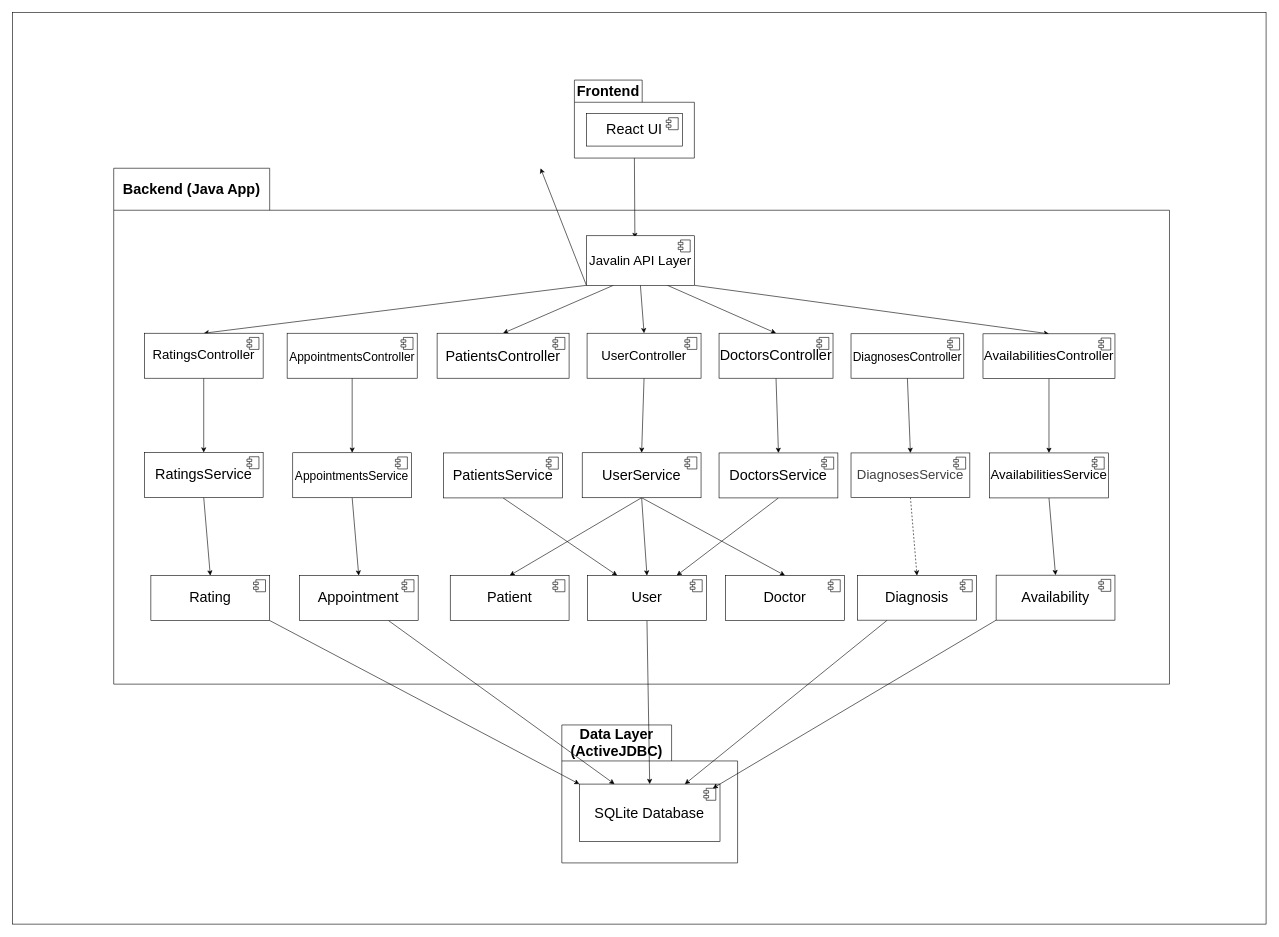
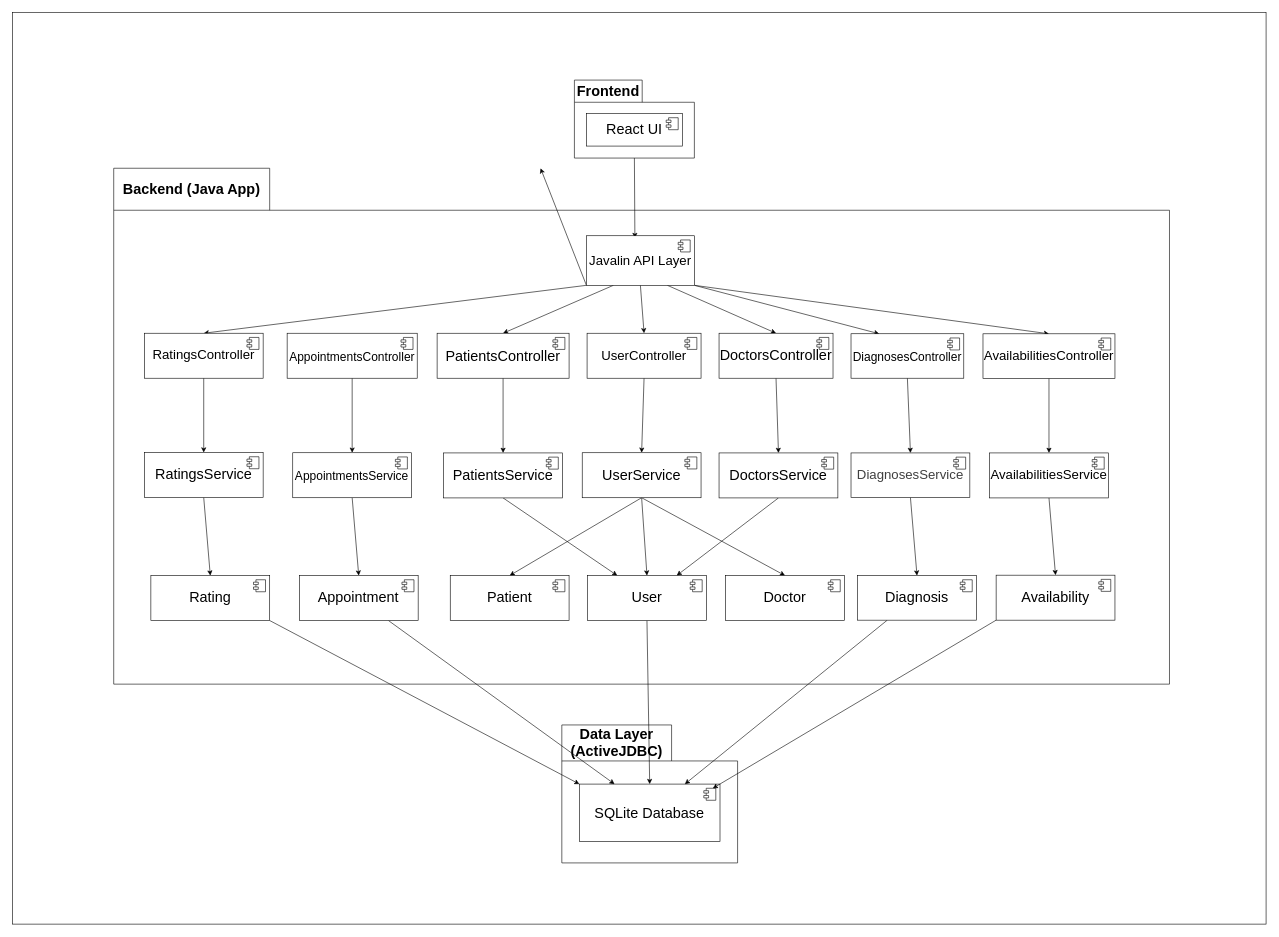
  <mxCell id="0" />
  <mxCell id="1" parent="0" />
  <mxCell id="2" value="" style="rounded=0;whiteSpace=wrap;html=1;movable=1;resizable=1;rotatable=1;deletable=1;editable=1;locked=0;connectable=1;" vertex="1" parent="1"><mxGeometry x="20" y="20" width="2090" height="1520" as="geometry" /></mxCell>
  <mxCell id="3" value="&lt;font style=&quot;font-size: 24px;&quot;&gt;Frontend&lt;/font&gt;" style="shape=folder;fontStyle=1;tabWidth=113;tabHeight=37;tabPosition=left;html=1;boundedLbl=1;labelInHeader=1;container=1;collapsible=0;whiteSpace=wrap;movable=1;resizable=1;rotatable=1;deletable=1;editable=1;locked=0;connectable=1;" vertex="1" parent="1"><mxGeometry x="957" y="133" width="200" height="130" as="geometry" /></mxCell>
  <mxCell id="4" value="" style="html=1;strokeColor=none;resizeWidth=1;resizeHeight=1;fillColor=none;part=1;connectable=1;allowArrows=0;deletable=1;whiteSpace=wrap;movable=1;resizable=1;rotatable=1;editable=1;locked=0;" vertex="1" parent="3"><mxGeometry width="200" height="91" relative="1" as="geometry"><mxPoint y="30" as="offset" /></mxGeometry></mxCell>
  <mxCell id="5" value="&lt;font style=&quot;font-size: 24px;&quot;&gt;React UI&lt;/font&gt;" style="html=1;dropTarget=0;whiteSpace=wrap;movable=1;resizable=1;rotatable=1;deletable=1;editable=1;locked=0;connectable=1;" vertex="1" parent="3"><mxGeometry x="20" y="55.72" width="160" height="54.28" as="geometry" /></mxCell>
  <mxCell id="6" value="" style="shape=module;jettyWidth=8;jettyHeight=4;movable=1;resizable=1;rotatable=1;deletable=1;editable=1;locked=0;connectable=1;" vertex="1" parent="5"><mxGeometry x="1" width="20" height="20" relative="1" as="geometry"><mxPoint x="-27" y="7" as="offset" /></mxGeometry></mxCell>
  <mxCell id="7" value="&lt;font style=&quot;font-size: 24px;&quot;&gt;Backend (Java App)&lt;/font&gt;" style="shape=folder;fontStyle=1;tabWidth=260;tabHeight=70;tabPosition=left;html=1;boundedLbl=1;labelInHeader=1;container=0;collapsible=0;whiteSpace=wrap;movable=1;resizable=1;rotatable=1;deletable=1;editable=1;locked=0;connectable=1;" vertex="1" parent="1"><mxGeometry x="189" y="280" width="1760" height="860" as="geometry" /></mxCell>
  <mxCell id="8" style="edgeStyle=none;html=1;exitX=0.5;exitY=1;exitDx=0;exitDy=0;exitPerimeter=0;entryX=0.449;entryY=0.046;entryDx=0;entryDy=0;entryPerimeter=0;" edge="1" parent="1" source="3" target="26"><mxGeometry relative="1" as="geometry" /></mxCell>
  <mxCell id="9" value="&lt;font style=&quot;font-size: 24px;&quot;&gt;Data Layer (ActiveJDBC)&lt;/font&gt;" style="shape=folder;fontStyle=1;tabWidth=183;tabHeight=60;tabPosition=left;html=1;boundedLbl=1;labelInHeader=1;container=1;collapsible=0;whiteSpace=wrap;movable=1;resizable=1;rotatable=1;deletable=1;editable=1;locked=0;connectable=1;" vertex="1" parent="1"><mxGeometry x="936" y="1208" width="293" height="230" as="geometry" /></mxCell>
  <mxCell id="10" value="" style="html=1;strokeColor=none;resizeWidth=1;resizeHeight=1;fillColor=none;part=1;connectable=1;allowArrows=0;deletable=1;whiteSpace=wrap;movable=1;resizable=1;rotatable=1;editable=1;locked=0;" vertex="1" parent="9"><mxGeometry width="293.0" height="161.0" relative="1" as="geometry"><mxPoint y="30" as="offset" /></mxGeometry></mxCell>
  <mxCell id="11" value="&lt;font style=&quot;font-size: 24px;&quot;&gt;SQLite Database&lt;/font&gt;" style="html=1;dropTarget=0;whiteSpace=wrap;movable=1;resizable=1;rotatable=1;deletable=1;editable=1;locked=0;connectable=1;" vertex="1" parent="9"><mxGeometry x="29.3" y="98.582" width="234.4" height="96.034" as="geometry" /></mxCell>
  <mxCell id="12" value="" style="shape=module;jettyWidth=8;jettyHeight=4;movable=1;resizable=1;rotatable=1;deletable=1;editable=1;locked=0;connectable=1;" vertex="1" parent="11"><mxGeometry x="1" width="20" height="20" relative="1" as="geometry"><mxPoint x="-27" y="7" as="offset" /></mxGeometry></mxCell>
  <mxCell id="13" style="edgeStyle=none;html=1;exitX=1;exitY=1;exitDx=0;exitDy=0;entryX=0;entryY=0;entryDx=0;entryDy=0;" edge="1" parent="1" source="72" target="11"><mxGeometry relative="1" as="geometry" /></mxCell>
  <mxCell id="14" style="edgeStyle=none;html=1;exitX=0.75;exitY=1;exitDx=0;exitDy=0;entryX=0.25;entryY=0;entryDx=0;entryDy=0;" edge="1" parent="1" source="74" target="11"><mxGeometry relative="1" as="geometry" /></mxCell>
  <mxCell id="15" style="edgeStyle=none;html=1;exitX=0.5;exitY=1;exitDx=0;exitDy=0;entryX=0.5;entryY=0;entryDx=0;entryDy=0;" edge="1" parent="1" source="78" target="11"><mxGeometry relative="1" as="geometry" /></mxCell>
  <mxCell id="16" style="edgeStyle=none;html=1;exitX=0;exitY=1;exitDx=0;exitDy=0;entryX=0.75;entryY=0;entryDx=0;entryDy=0;" edge="1" parent="1" source="84" target="12"><mxGeometry relative="1" as="geometry" /></mxCell>
  <mxCell id="17" style="edgeStyle=none;html=1;exitX=0.25;exitY=1;exitDx=0;exitDy=0;entryX=0.75;entryY=0;entryDx=0;entryDy=0;" edge="1" parent="1" source="82" target="11"><mxGeometry relative="1" as="geometry" /></mxCell>
  <mxCell id="18" value="" style="html=1;strokeColor=none;resizeWidth=1;resizeHeight=1;fillColor=none;part=1;connectable=1;allowArrows=0;deletable=1;whiteSpace=wrap;movable=1;resizable=1;rotatable=1;editable=1;locked=0;" vertex="1" parent="1"><mxGeometry x="220" y="310" width="1760" height="780" as="geometry"><mxPoint y="30" as="offset" /></mxGeometry></mxCell>
  <mxCell id="19" style="edgeStyle=none;html=1;exitX=0;exitY=1;exitDx=0;exitDy=0;entryX=0.5;entryY=0;entryDx=0;entryDy=0;" edge="1" parent="1" source="26" target="29"><mxGeometry relative="1" as="geometry" /></mxCell>
  <mxCell id="20" style="edgeStyle=none;html=1;exitX=0;exitY=1;exitDx=0;exitDy=0;" edge="1" parent="1" source="26" target="7"><mxGeometry relative="1" as="geometry" /></mxCell>
  <mxCell id="21" style="edgeStyle=none;html=1;exitX=0.25;exitY=1;exitDx=0;exitDy=0;entryX=0.5;entryY=0;entryDx=0;entryDy=0;" edge="1" parent="1" source="26" target="35"><mxGeometry relative="1" as="geometry" /></mxCell>
  <mxCell id="22" style="edgeStyle=none;html=1;exitX=0.5;exitY=1;exitDx=0;exitDy=0;entryX=0.5;entryY=0;entryDx=0;entryDy=0;" edge="1" parent="1" source="26" target="38"><mxGeometry relative="1" as="geometry" /></mxCell>
  <mxCell id="23" style="edgeStyle=none;html=1;exitX=0.75;exitY=1;exitDx=0;exitDy=0;entryX=0.5;entryY=0;entryDx=0;entryDy=0;" edge="1" parent="1" source="26" target="41"><mxGeometry relative="1" as="geometry" /></mxCell>
+ <mxCell id="24" style="edgeStyle=none;html=1;exitX=1;exitY=1;exitDx=0;exitDy=0;entryX=0.25;entryY=0;entryDx=0;entryDy=0;" edge="1" parent="1" source="26" target="44"><mxGeometry relative="1" as="geometry" /></mxCell>
  <mxCell id="25" style="edgeStyle=none;html=1;exitX=1;exitY=1;exitDx=0;exitDy=0;entryX=0.5;entryY=0;entryDx=0;entryDy=0;" edge="1" parent="1" source="26" target="47"><mxGeometry relative="1" as="geometry" /></mxCell>
  <mxCell id="26" value="&lt;font style=&quot;font-size: 22px;&quot;&gt;Javalin API Layer&lt;/font&gt;" style="html=1;dropTarget=0;whiteSpace=wrap;" vertex="1" parent="1"><mxGeometry x="977" y="392.499" width="180" height="82.634" as="geometry" /></mxCell>
  <mxCell id="27" value="" style="shape=module;jettyWidth=8;jettyHeight=4;" vertex="1" parent="26"><mxGeometry x="1" width="20" height="20" relative="1" as="geometry"><mxPoint x="-27" y="7" as="offset" /></mxGeometry></mxCell>
  <mxCell id="28" style="edgeStyle=none;html=1;exitX=0.5;exitY=1;exitDx=0;exitDy=0;entryX=0.5;entryY=0;entryDx=0;entryDy=0;" edge="1" parent="1" source="29" target="56"><mxGeometry relative="1" as="geometry" /></mxCell>
  <mxCell id="29" value="&lt;font style=&quot;font-size: 22px;&quot;&gt;RatingsController&lt;/font&gt;" style="html=1;dropTarget=0;whiteSpace=wrap;" vertex="1" parent="1"><mxGeometry x="240" y="554.998" width="198.1" height="74.996" as="geometry" /></mxCell>
  <mxCell id="30" value="" style="shape=module;jettyWidth=8;jettyHeight=4;" vertex="1" parent="29"><mxGeometry x="1" width="20" height="20" relative="1" as="geometry"><mxPoint x="-27" y="7" as="offset" /></mxGeometry></mxCell>
  <mxCell id="31" style="edgeStyle=none;html=1;exitX=0.5;exitY=1;exitDx=0;exitDy=0;entryX=0.5;entryY=0;entryDx=0;entryDy=0;" edge="1" parent="1" source="32" target="53"><mxGeometry relative="1" as="geometry" /></mxCell>
  <mxCell id="32" value="&lt;font style=&quot;font-size: 20px;&quot;&gt;AppointmentsController&lt;/font&gt;" style="html=1;dropTarget=0;whiteSpace=wrap;" vertex="1" parent="1"><mxGeometry x="478.1" y="555.007" width="216.83" height="74.996" as="geometry" /></mxCell>
  <mxCell id="33" value="" style="shape=module;jettyWidth=8;jettyHeight=4;" vertex="1" parent="32"><mxGeometry x="1" width="20" height="20" relative="1" as="geometry"><mxPoint x="-27" y="7" as="offset" /></mxGeometry></mxCell>
+ <mxCell id="34" style="edgeStyle=none;html=1;exitX=0.5;exitY=1;exitDx=0;exitDy=0;entryX=0.5;entryY=0;entryDx=0;entryDy=0;" edge="1" parent="1" source="35" target="50"><mxGeometry relative="1" as="geometry" /></mxCell>
  <mxCell id="35" value="&lt;font style=&quot;font-size: 24px;&quot;&gt;PatientsController&lt;/font&gt;" style="html=1;dropTarget=0;whiteSpace=wrap;" vertex="1" parent="1"><mxGeometry x="728.1" y="555.007" width="220" height="74.996" as="geometry" /></mxCell>
  <mxCell id="36" value="" style="shape=module;jettyWidth=8;jettyHeight=4;" vertex="1" parent="35"><mxGeometry x="1" width="20" height="20" relative="1" as="geometry"><mxPoint x="-27" y="7" as="offset" /></mxGeometry></mxCell>
  <mxCell id="37" style="edgeStyle=none;html=1;exitX=0.5;exitY=1;exitDx=0;exitDy=0;entryX=0.5;entryY=0;entryDx=0;entryDy=0;" edge="1" parent="1" source="38" target="61"><mxGeometry relative="1" as="geometry" /></mxCell>
  <mxCell id="38" value="&lt;font style=&quot;font-size: 22px;&quot;&gt;UserController&lt;/font&gt;" style="html=1;dropTarget=0;whiteSpace=wrap;" vertex="1" parent="1"><mxGeometry x="978.1" y="555.007" width="190" height="74.996" as="geometry" /></mxCell>
  <mxCell id="39" value="" style="shape=module;jettyWidth=8;jettyHeight=4;" vertex="1" parent="38"><mxGeometry x="1" width="20" height="20" relative="1" as="geometry"><mxPoint x="-27" y="7" as="offset" /></mxGeometry></mxCell>
  <mxCell id="40" style="edgeStyle=none;html=1;exitX=0.5;exitY=1;exitDx=0;exitDy=0;entryX=0.5;entryY=0;entryDx=0;entryDy=0;" edge="1" parent="1" source="41" target="67"><mxGeometry relative="1" as="geometry" /></mxCell>
  <mxCell id="41" value="&lt;font style=&quot;font-size: 24px;&quot;&gt;DoctorsController&lt;/font&gt;" style="html=1;dropTarget=0;whiteSpace=wrap;" vertex="1" parent="1"><mxGeometry x="1198.1" y="554.998" width="190" height="74.996" as="geometry" /></mxCell>
  <mxCell id="42" value="" style="shape=module;jettyWidth=8;jettyHeight=4;" vertex="1" parent="41"><mxGeometry x="1" width="20" height="20" relative="1" as="geometry"><mxPoint x="-27" y="7" as="offset" /></mxGeometry></mxCell>
  <mxCell id="43" style="edgeStyle=none;html=1;exitX=0.5;exitY=1;exitDx=0;exitDy=0;entryX=0.5;entryY=0;entryDx=0;entryDy=0;" edge="1" parent="1" source="44" target="70"><mxGeometry relative="1" as="geometry" /></mxCell>
  <mxCell id="44" value="&lt;font style=&quot;font-size: 20px;&quot;&gt;DiagnosesController&lt;/font&gt;" style="html=1;dropTarget=0;whiteSpace=wrap;" vertex="1" parent="1"><mxGeometry x="1418.1" y="555.881" width="188" height="74.113" as="geometry" /></mxCell>
  <mxCell id="45" value="" style="shape=module;jettyWidth=8;jettyHeight=4;" vertex="1" parent="44"><mxGeometry x="1" width="20" height="20" relative="1" as="geometry"><mxPoint x="-27" y="7" as="offset" /></mxGeometry></mxCell>
  <mxCell id="46" style="edgeStyle=none;html=1;exitX=0.5;exitY=1;exitDx=0;exitDy=0;entryX=0.5;entryY=0;entryDx=0;entryDy=0;" edge="1" parent="1" source="47" target="64"><mxGeometry relative="1" as="geometry" /></mxCell>
  <mxCell id="47" value="&lt;font style=&quot;font-size: 22px;&quot;&gt;AvailabilitiesController&lt;/font&gt;" style="html=1;dropTarget=0;whiteSpace=wrap;" vertex="1" parent="1"><mxGeometry x="1638.1" y="555.973" width="220" height="74.336" as="geometry" /></mxCell>
  <mxCell id="48" value="" style="shape=module;jettyWidth=8;jettyHeight=4;" vertex="1" parent="47"><mxGeometry x="1" width="20" height="20" relative="1" as="geometry"><mxPoint x="-27" y="7" as="offset" /></mxGeometry></mxCell>
  <mxCell id="49" style="edgeStyle=none;html=1;exitX=0.5;exitY=1;exitDx=0;exitDy=0;entryX=0.25;entryY=0;entryDx=0;entryDy=0;" edge="1" parent="1" source="50" target="78"><mxGeometry relative="1" as="geometry" /></mxCell>
  <mxCell id="50" value="&lt;font style=&quot;font-size: 24px;&quot;&gt;PatientsService&lt;/font&gt;" style="html=1;dropTarget=0;whiteSpace=wrap;" vertex="1" parent="1"><mxGeometry x="739.05" y="754.554" width="198.1" height="74.996" as="geometry" /></mxCell>
  <mxCell id="51" value="" style="shape=module;jettyWidth=8;jettyHeight=4;" vertex="1" parent="50"><mxGeometry x="1" width="20" height="20" relative="1" as="geometry"><mxPoint x="-27" y="7" as="offset" /></mxGeometry></mxCell>
  <mxCell id="52" style="edgeStyle=none;html=1;exitX=0.5;exitY=1;exitDx=0;exitDy=0;entryX=0.5;entryY=0;entryDx=0;entryDy=0;" edge="1" parent="1" source="53" target="74"><mxGeometry relative="1" as="geometry" /></mxCell>
  <mxCell id="53" value="&lt;font style=&quot;font-size: 20px;&quot;&gt;AppointmentsService&lt;/font&gt;" style="html=1;dropTarget=0;whiteSpace=wrap;" vertex="1" parent="1"><mxGeometry x="487.46" y="754.228" width="198.1" height="74.996" as="geometry" /></mxCell>
  <mxCell id="54" value="" style="shape=module;jettyWidth=8;jettyHeight=4;" vertex="1" parent="53"><mxGeometry x="1" width="20" height="20" relative="1" as="geometry"><mxPoint x="-27" y="7" as="offset" /></mxGeometry></mxCell>
  <mxCell id="55" style="edgeStyle=none;html=1;exitX=0.5;exitY=1;exitDx=0;exitDy=0;entryX=0.5;entryY=0;entryDx=0;entryDy=0;" edge="1" parent="1" source="56" target="72"><mxGeometry relative="1" as="geometry" /></mxCell>
  <mxCell id="56" value="&lt;font style=&quot;font-size: 24px;&quot;&gt;RatingsService&lt;/font&gt;" style="html=1;dropTarget=0;whiteSpace=wrap;" vertex="1" parent="1"><mxGeometry x="240" y="753.894" width="198.1" height="74.996" as="geometry" /></mxCell>
  <mxCell id="57" value="" style="shape=module;jettyWidth=8;jettyHeight=4;" vertex="1" parent="56"><mxGeometry x="1" width="20" height="20" relative="1" as="geometry"><mxPoint x="-27" y="7" as="offset" /></mxGeometry></mxCell>
  <mxCell id="58" style="edgeStyle=none;html=1;exitX=0.5;exitY=1;exitDx=0;exitDy=0;entryX=0.5;entryY=0;entryDx=0;entryDy=0;" edge="1" parent="1" source="61" target="78"><mxGeometry relative="1" as="geometry" /></mxCell>
  <mxCell id="59" style="edgeStyle=none;html=1;exitX=0.5;exitY=1;exitDx=0;exitDy=0;entryX=0.5;entryY=0;entryDx=0;entryDy=0;" edge="1" parent="1" source="61" target="76"><mxGeometry relative="1" as="geometry" /></mxCell>
  <mxCell id="60" style="edgeStyle=none;html=1;exitX=0.5;exitY=1;exitDx=0;exitDy=0;entryX=0.5;entryY=0;entryDx=0;entryDy=0;" edge="1" parent="1" source="61" target="80"><mxGeometry relative="1" as="geometry" /></mxCell>
  <mxCell id="61" value="&lt;font style=&quot;font-size: 24px;&quot;&gt;UserService&lt;/font&gt;" style="html=1;dropTarget=0;whiteSpace=wrap;" vertex="1" parent="1"><mxGeometry x="970" y="754.228" width="198.1" height="74.996" as="geometry" /></mxCell>
  <mxCell id="62" value="" style="shape=module;jettyWidth=8;jettyHeight=4;" vertex="1" parent="61"><mxGeometry x="1" width="20" height="20" relative="1" as="geometry"><mxPoint x="-27" y="7" as="offset" /></mxGeometry></mxCell>
  <mxCell id="63" style="edgeStyle=none;html=1;exitX=0.5;exitY=1;exitDx=0;exitDy=0;entryX=0.5;entryY=0;entryDx=0;entryDy=0;" edge="1" parent="1" source="64" target="84"><mxGeometry relative="1" as="geometry" /></mxCell>
  <mxCell id="64" value="&lt;font style=&quot;font-size: 22px;&quot;&gt;AvailabilitiesService&lt;/font&gt;" style="html=1;dropTarget=0;whiteSpace=wrap;" vertex="1" parent="1"><mxGeometry x="1649.05" y="754.554" width="198.1" height="74.996" as="geometry" /></mxCell>
  <mxCell id="65" value="" style="shape=module;jettyWidth=8;jettyHeight=4;" vertex="1" parent="64"><mxGeometry x="1" width="20" height="20" relative="1" as="geometry"><mxPoint x="-27" y="7" as="offset" /></mxGeometry></mxCell>
  <mxCell id="66" style="edgeStyle=none;html=1;exitX=0.5;exitY=1;exitDx=0;exitDy=0;entryX=0.75;entryY=0;entryDx=0;entryDy=0;" edge="1" parent="1" source="67" target="78"><mxGeometry relative="1" as="geometry" /></mxCell>
  <mxCell id="67" value="&lt;font style=&quot;font-size: 24px;&quot;&gt;DoctorsService&lt;/font&gt;" style="html=1;dropTarget=0;whiteSpace=wrap;" vertex="1" parent="1"><mxGeometry x="1198.1" y="754.554" width="198.1" height="74.996" as="geometry" /></mxCell>
  <mxCell id="68" value="" style="shape=module;jettyWidth=8;jettyHeight=4;" vertex="1" parent="67"><mxGeometry x="1" width="20" height="20" relative="1" as="geometry"><mxPoint x="-27" y="7" as="offset" /></mxGeometry></mxCell>
- <mxCell id="69" style="edgeStyle=none;html=1;exitX=0.5;exitY=1;exitDx=0;exitDy=0;entryX=0.5;entryY=0;entryDx=0;entryDy=0;dashed=1;" edge="1" parent="1" source="70" target="82"><mxGeometry relative="1" as="geometry" /></mxCell>
+ <mxCell id="69" style="edgeStyle=none;html=1;exitX=0.5;exitY=1;exitDx=0;exitDy=0;entryX=0.5;entryY=0;entryDx=0;entryDy=0;" edge="1" parent="1" source="70" target="82"><mxGeometry relative="1" as="geometry" /></mxCell>
  <mxCell id="70" value="&lt;span style=&quot;color: rgb(63, 63, 63);&quot;&gt;&lt;font style=&quot;font-size: 22px;&quot;&gt;DiagnosesService&lt;/font&gt;&lt;/span&gt;" style="html=1;dropTarget=0;whiteSpace=wrap;" vertex="1" parent="1"><mxGeometry x="1418.1" y="754.554" width="198.1" height="74.336" as="geometry" /></mxCell>
  <mxCell id="71" value="" style="shape=module;jettyWidth=8;jettyHeight=4;" vertex="1" parent="70"><mxGeometry x="1" width="20" height="20" relative="1" as="geometry"><mxPoint x="-27" y="7" as="offset" /></mxGeometry></mxCell>
  <mxCell id="72" value="&lt;font style=&quot;font-size: 24px;&quot;&gt;Rating&lt;/font&gt;" style="html=1;dropTarget=0;whiteSpace=wrap;" vertex="1" parent="1"><mxGeometry x="250.95" y="958.978" width="198.1" height="74.996" as="geometry" /></mxCell>
  <mxCell id="73" value="" style="shape=module;jettyWidth=8;jettyHeight=4;" vertex="1" parent="72"><mxGeometry x="1" width="20" height="20" relative="1" as="geometry"><mxPoint x="-27" y="7" as="offset" /></mxGeometry></mxCell>
  <mxCell id="74" value="&lt;font style=&quot;font-size: 24px;&quot;&gt;Appointment&lt;/font&gt;" style="html=1;dropTarget=0;whiteSpace=wrap;" vertex="1" parent="1"><mxGeometry x="498.41" y="958.978" width="198.1" height="74.996" as="geometry" /></mxCell>
  <mxCell id="75" value="" style="shape=module;jettyWidth=8;jettyHeight=4;" vertex="1" parent="74"><mxGeometry x="1" width="20" height="20" relative="1" as="geometry"><mxPoint x="-27" y="7" as="offset" /></mxGeometry></mxCell>
  <mxCell id="76" value="&lt;font style=&quot;font-size: 24px;&quot;&gt;Patient&lt;/font&gt;" style="html=1;dropTarget=0;whiteSpace=wrap;" vertex="1" parent="1"><mxGeometry x="750" y="958.978" width="198.1" height="74.996" as="geometry" /></mxCell>
  <mxCell id="77" value="" style="shape=module;jettyWidth=8;jettyHeight=4;" vertex="1" parent="76"><mxGeometry x="1" width="20" height="20" relative="1" as="geometry"><mxPoint x="-27" y="7" as="offset" /></mxGeometry></mxCell>
  <mxCell id="78" value="&lt;font style=&quot;font-size: 24px;&quot;&gt;User&lt;/font&gt;" style="html=1;dropTarget=0;whiteSpace=wrap;" vertex="1" parent="1"><mxGeometry x="978.9" y="958.978" width="198.1" height="74.996" as="geometry" /></mxCell>
  <mxCell id="79" value="" style="shape=module;jettyWidth=8;jettyHeight=4;" vertex="1" parent="78"><mxGeometry x="1" width="20" height="20" relative="1" as="geometry"><mxPoint x="-27" y="7" as="offset" /></mxGeometry></mxCell>
  <mxCell id="80" value="&lt;font style=&quot;font-size: 24px;&quot;&gt;Doctor&lt;/font&gt;" style="html=1;dropTarget=0;whiteSpace=wrap;" vertex="1" parent="1"><mxGeometry x="1209.05" y="958.978" width="198.1" height="74.996" as="geometry" /></mxCell>
  <mxCell id="81" value="" style="shape=module;jettyWidth=8;jettyHeight=4;" vertex="1" parent="80"><mxGeometry x="1" width="20" height="20" relative="1" as="geometry"><mxPoint x="-27" y="7" as="offset" /></mxGeometry></mxCell>
  <mxCell id="82" value="&lt;font style=&quot;font-size: 24px;&quot;&gt;Diagnosis&lt;/font&gt;" style="html=1;dropTarget=0;whiteSpace=wrap;" vertex="1" parent="1"><mxGeometry x="1429.05" y="958.978" width="198.1" height="74.336" as="geometry" /></mxCell>
  <mxCell id="83" value="" style="shape=module;jettyWidth=8;jettyHeight=4;" vertex="1" parent="82"><mxGeometry x="1" width="20" height="20" relative="1" as="geometry"><mxPoint x="-27" y="7" as="offset" /></mxGeometry></mxCell>
  <mxCell id="84" value="&lt;font style=&quot;font-size: 24px;&quot;&gt;Availability&lt;/font&gt;" style="html=1;dropTarget=0;whiteSpace=wrap;" vertex="1" parent="1"><mxGeometry x="1660" y="958.319" width="198.1" height="74.996" as="geometry" /></mxCell>
  <mxCell id="85" value="" style="shape=module;jettyWidth=8;jettyHeight=4;" vertex="1" parent="84"><mxGeometry x="1" width="20" height="20" relative="1" as="geometry"><mxPoint x="-27" y="7" as="offset" /></mxGeometry></mxCell>
